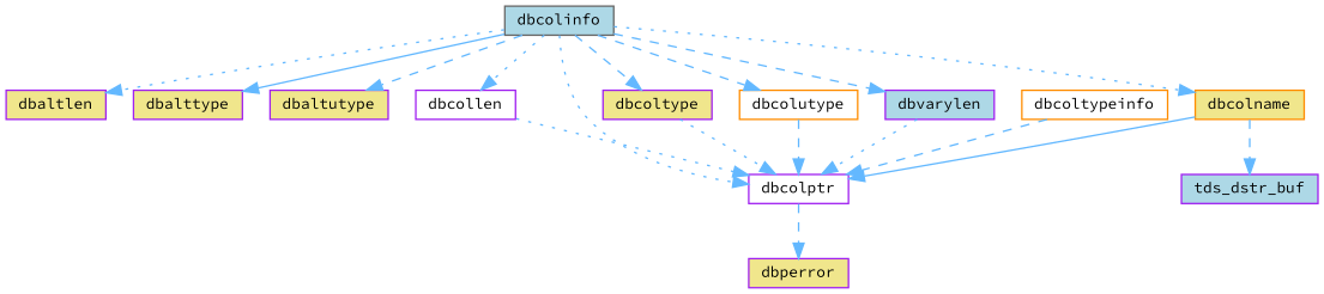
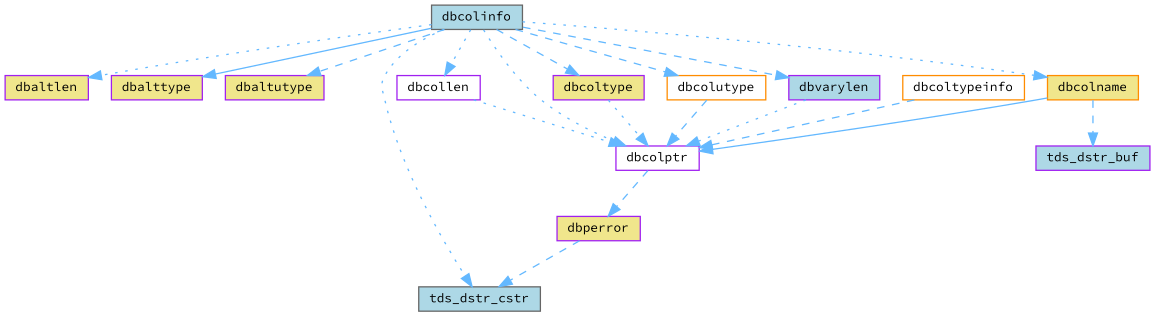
  digraph {
    fontname="Source Code Pro"
    rankdir=TB
    node [color=purple fillcolor=khaki fontname="Source Code Pro" fontsize=10 shape=box style=filled]
    edge [color=steelblue1 fontname="Source Code Pro" fontsize=10 labelfontname=Helvetica labelfontsize=10 style=dashed]
    n1 [color=gray40 fillcolor=lightblue fontcolor=black height=0.2 label=dbcolinfo width=0.4]
    n2 [height=0.2 label=dbaltlen width=0.4]
    n3 [height=0.2 label=dbalttype width=0.4]
    n4 [height=0.2 label=dbaltutype width=0.4]
    n5 [fillcolor=white height=0.2 label=dbcollen width=0.4]
    n6 [fillcolor=white height=0.2 label=dbcolptr width=0.4]
+   n7 [color=gray40 fillcolor=lightblue height=0.2 label=tds_dstr_cstr width=0.4]
    n8 [color=darkorange height=0.2 label=dbcolname width=0.4]
    n9 [height=0.2 label=dbcoltype width=0.4]
    n10 [color=darkorange fillcolor=white height=0.2 label=dbcolutype width=0.4]
    n11 [fillcolor=lightblue height=0.2 label=dbvarylen width=0.4]
    n12 [height=0.2 label=dbperror width=0.4]
    n13 [fillcolor=lightblue height=0.2 label=tds_dstr_buf width=0.4]
    n14 [color=darkorange fillcolor=white height=0.2 label=dbcoltypeinfo width=0.4]
    n1 -> n2 [style=dotted]
    n1 -> n3 [style=solid]
    n1 -> n4
    n1 -> n5 [style=dotted]
    n1 -> n6 [style=dotted]
+   n1 -> n7 [style=dotted]
    n1 -> n8 [style=dotted]
    n1 -> n9
    n1 -> n10
    n1 -> n11
    n5 -> n6 [style=dotted]
    n6 -> n12
    n8 -> n6 [style=solid]
    n8 -> n13
    n9 -> n6 [style=dotted]
    n10 -> n6
    n11 -> n6 [style=dotted]
+   n12 -> n7
    n14 -> n6
  }
